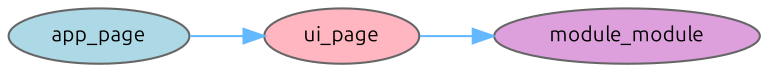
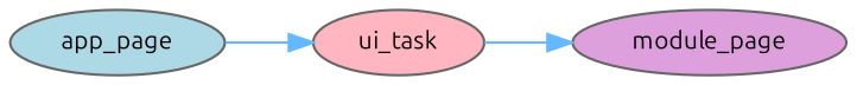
  digraph {
    fontname=Ubuntu
    rankdir=RL
    node [color=grey40 fontname=Ubuntu fontsize=10 shape=ellipse style=filled]
    edge [color=steelblue1 dir=back fontname=Ubuntu fontsize=10 labelfontname=Helvetica labelfontsize=10 style=solid]
-   n1 [color=gray40 fillcolor=plum fontcolor=black height=0.2 label=module_module width=0.4]
-   n2 [fillcolor=lightpink height=0.2 label=ui_page width=0.4]
+   n1 [color=gray40 fillcolor=plum fontcolor=black height=0.2 label=module_page width=0.4]
+   n2 [fillcolor=lightpink height=0.2 label=ui_task width=0.4]
    n3 [fillcolor=lightblue height=0.2 label=app_page width=0.4]
    n1 -> n2
    n2 -> n3
  }
